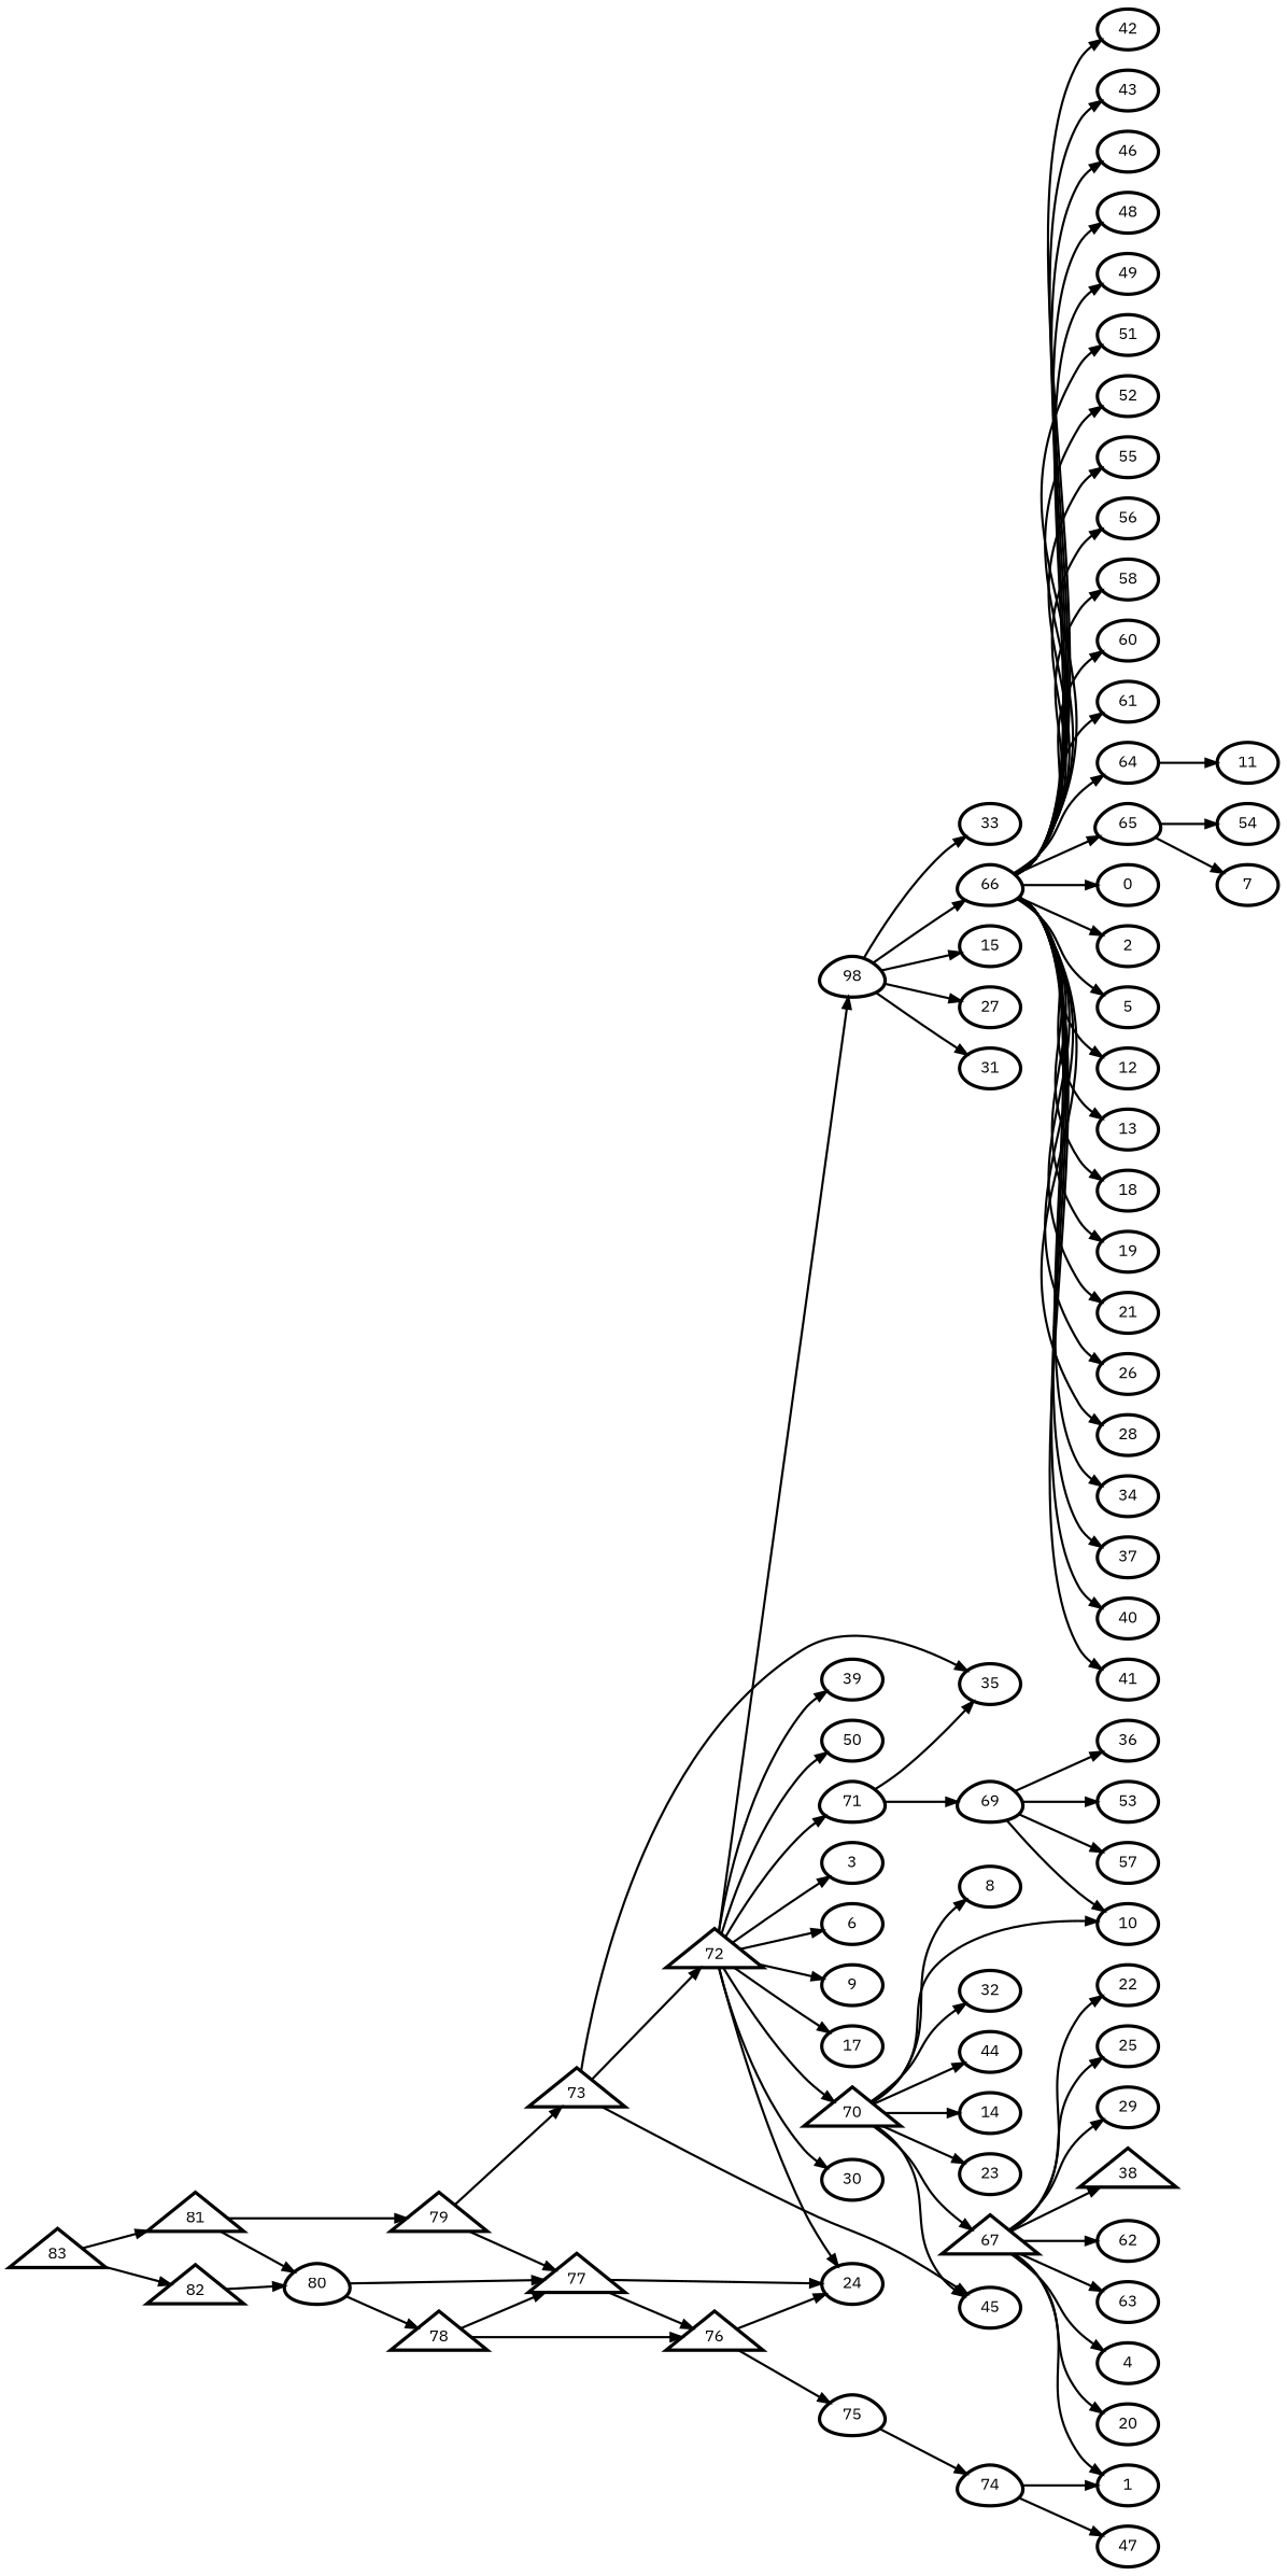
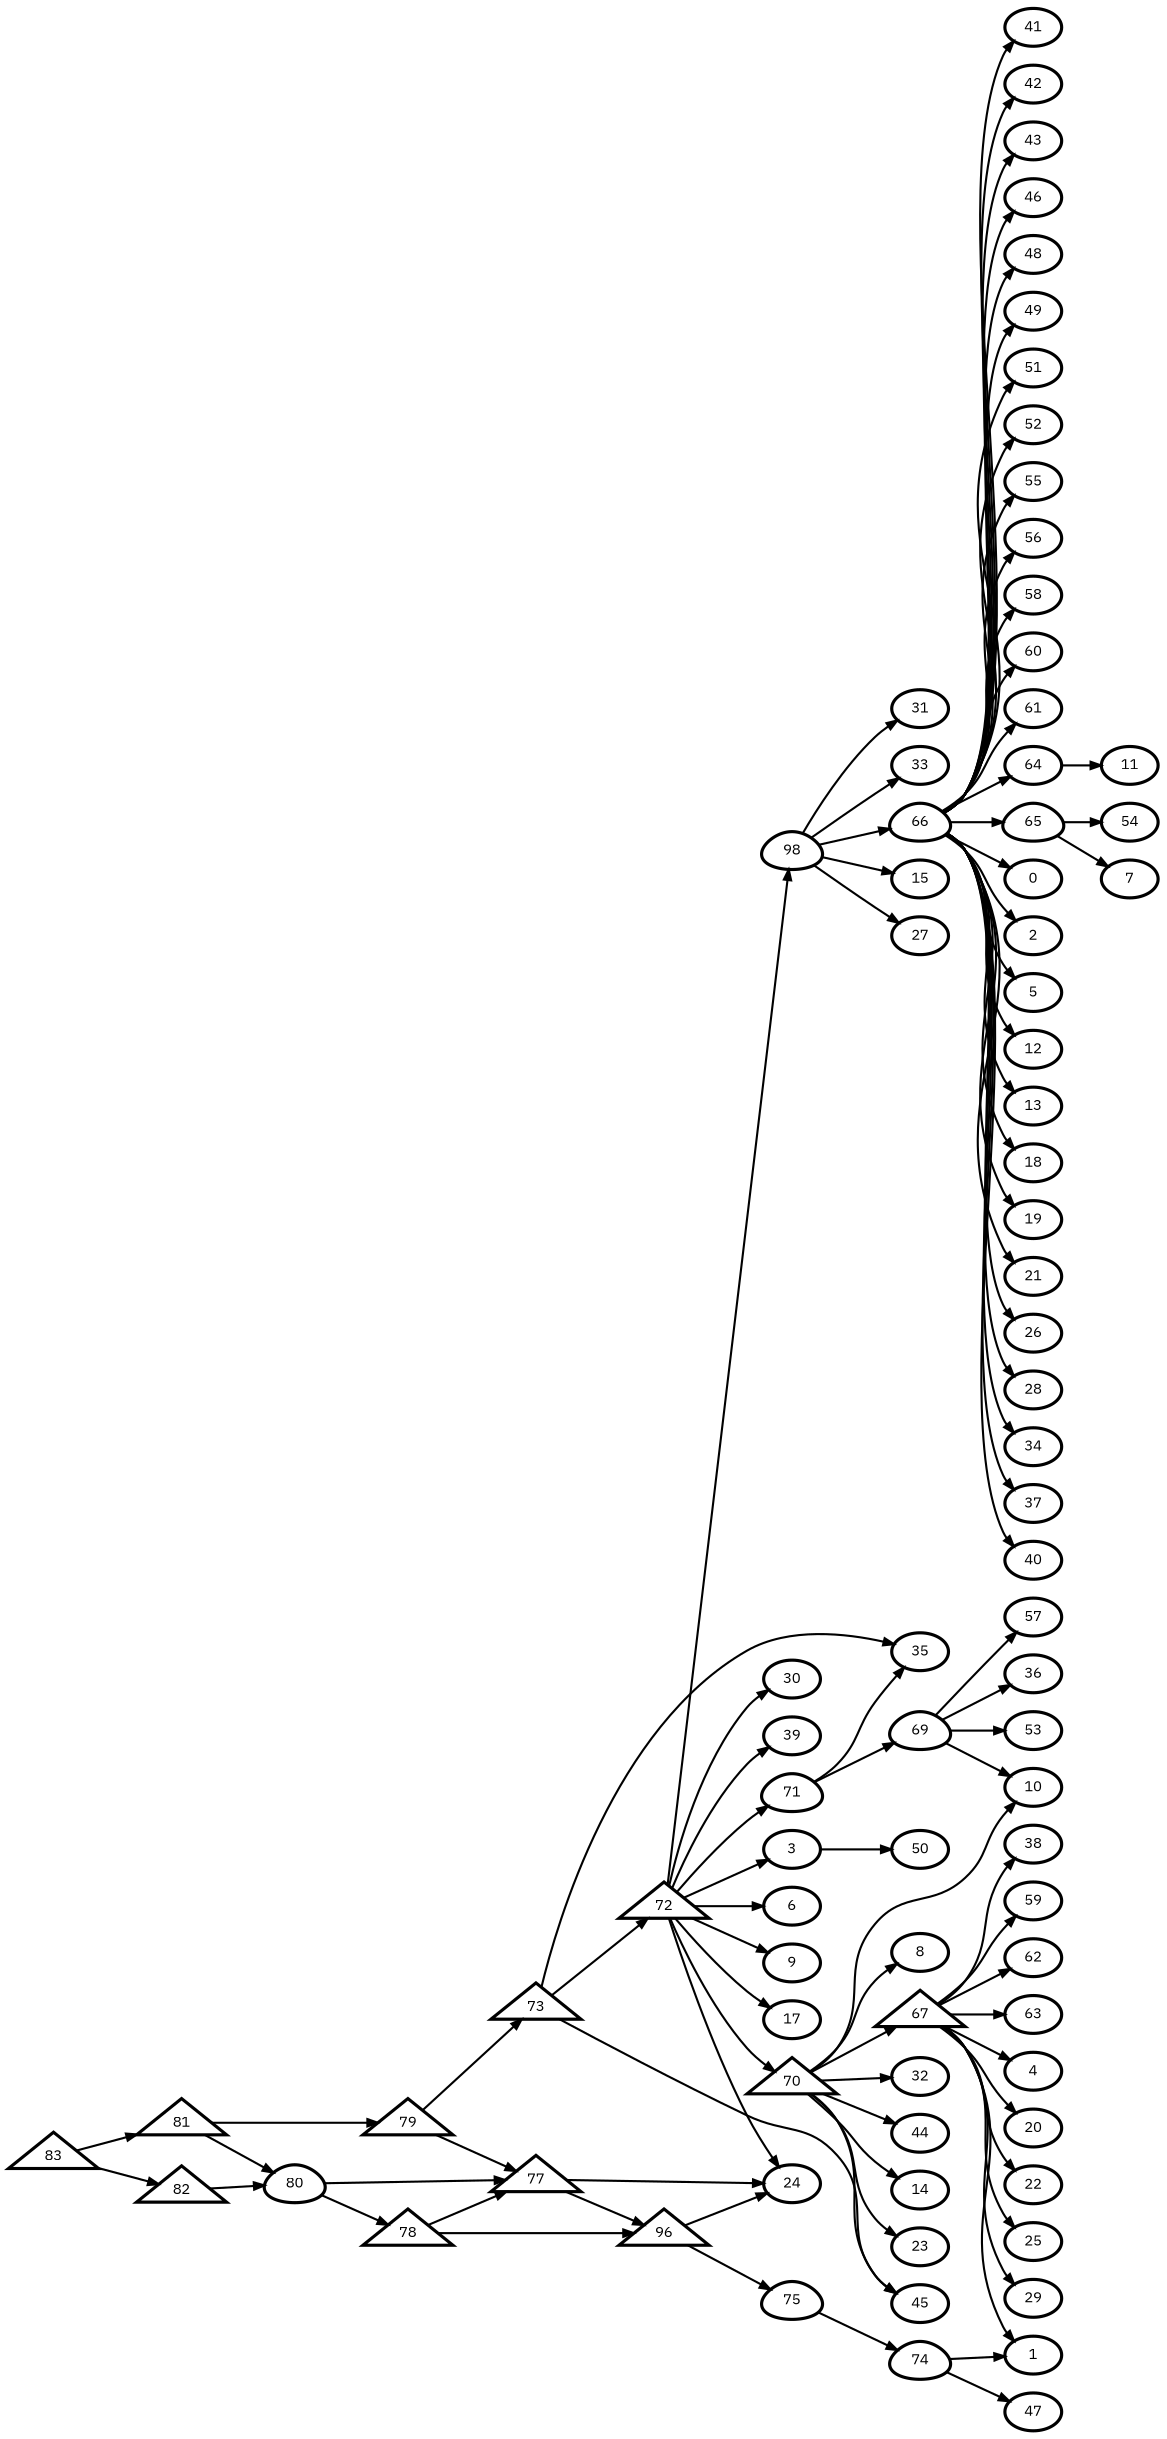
  digraph {
    fontname="IBM Plex Sans"
    rankdir=LR
    node [fontname="IBM Plex Sans" penwidth=3]
    edge [fontname="IBM Plex Sans" penwidth=2]
    n1 [label=0]
    n2 [label=1]
    n3 [label=2]
    n4 [label=3]
    n5 [label=4]
    n6 [label=5]
    n7 [label=6]
    n8 [label=7]
    n9 [label=8]
    n10 [label=9]
    n11 [label=10]
    n12 [label=11]
    n13 [label=12]
    n14 [label=13]
    n15 [label=14]
    n16 [label=15]
    n17 [label=17]
    n18 [label=18]
    n19 [label=19]
    n20 [label=20]
    n21 [label=21]
    n22 [label=22]
    n23 [label=23]
    n24 [label=24]
    n25 [label=25]
    n26 [label=26]
    n27 [label=27]
    n28 [label=28]
    n29 [label=29]
    n30 [label=30]
    n31 [label=31]
    n32 [label=32]
    n33 [label=33]
    n34 [label=34]
    n35 [label=35]
    n36 [label=36]
    n37 [label=37]
-   n38 [label=38 shape=triangle]
+   n38 [label=38]
    n39 [label=39]
    n40 [label=40]
    n41 [label=41]
    n42 [label=42]
    n43 [label=43]
    n44 [label=44]
    n45 [label=45]
    n46 [label=46]
    n47 [label=47]
    n48 [label=48]
    n49 [label=49]
    n50 [label=50]
    n51 [label=51]
    n52 [label=52]
    n53 [label=53]
    n54 [label=54]
    n55 [label=55]
    n56 [label=56]
    n57 [label=57]
    n58 [label=58]
+   n59 [label=59]
    n60 [label=60]
    n61 [label=61]
    n62 [label=62]
    n63 [label=63]
    n64 [label=64]
    n65 [label=65 shape=egg]
    n66 [label=66 shape=egg]
    n67 [label=98 shape=egg]
    n68 [label=69 shape=egg]
    n69 [label=71 shape=egg]
    n70 [label=74 shape=egg]
    n71 [label=75 shape=egg]
    n72 [label=80 shape=egg]
    n73 [label=77 shape=triangle]
    n74 [label=78 shape=triangle]
-   n75 [label=76 shape=triangle]
+   n75 [label=96 shape=triangle]
    n76 [label=67 shape=triangle]
    n77 [label=70 shape=triangle]
    n78 [label=72 shape=triangle]
    n79 [label=73 shape=triangle]
    n80 [label=79 shape=triangle]
    n81 [label=81 shape=triangle]
    n82 [label=82 shape=triangle]
    n83 [label=83 shape=triangle]
    n64 -> n12
    n65 -> n8
    n65 -> n54
    n66 -> n1
    n66 -> n3
    n66 -> n6
    n66 -> n13
    n66 -> n14
    n66 -> n18
    n66 -> n19
    n66 -> n21
    n66 -> n26
    n66 -> n28
    n66 -> n34
    n66 -> n37
    n66 -> n40
    n66 -> n41
    n66 -> n42
    n66 -> n43
    n66 -> n46
    n66 -> n48
    n66 -> n49
    n66 -> n51
    n66 -> n52
    n66 -> n55
    n66 -> n56
    n66 -> n58
    n66 -> n60
    n66 -> n61
    n66 -> n64
    n66 -> n65
    n67 -> n16
    n67 -> n27
    n67 -> n31
    n67 -> n33
    n67 -> n66
    n68 -> n11
    n68 -> n36
    n68 -> n53
    n68 -> n57
    n69 -> n35
    n69 -> n68
    n70 -> n2
    n70 -> n47
    n71 -> n70
    n72 -> n73
    n72 -> n74
    n73 -> n24
    n73 -> n75
    n74 -> n73
    n74 -> n75
    n75 -> n24
    n75 -> n71
    n76 -> n2
    n76 -> n5
    n76 -> n20
    n76 -> n22
    n76 -> n25
    n76 -> n29
    n76 -> n38
+   n76 -> n59
    n76 -> n62
    n76 -> n63
    n77 -> n9
    n77 -> n11
    n77 -> n15
    n77 -> n23
    n77 -> n32
    n77 -> n44
    n77 -> n45
    n77 -> n76
    n78 -> n4
    n78 -> n7
    n78 -> n10
    n78 -> n17
    n78 -> n24
    n78 -> n30
    n78 -> n39
-   n78 -> n50
+   n4 -> n50
    n78 -> n67
    n78 -> n69
    n78 -> n77
    n79 -> n35
    n79 -> n45
    n79 -> n78
    n80 -> n73
    n80 -> n79
    n81 -> n72
    n81 -> n80
    n82 -> n72
    n83 -> n81
    n83 -> n82
  }
